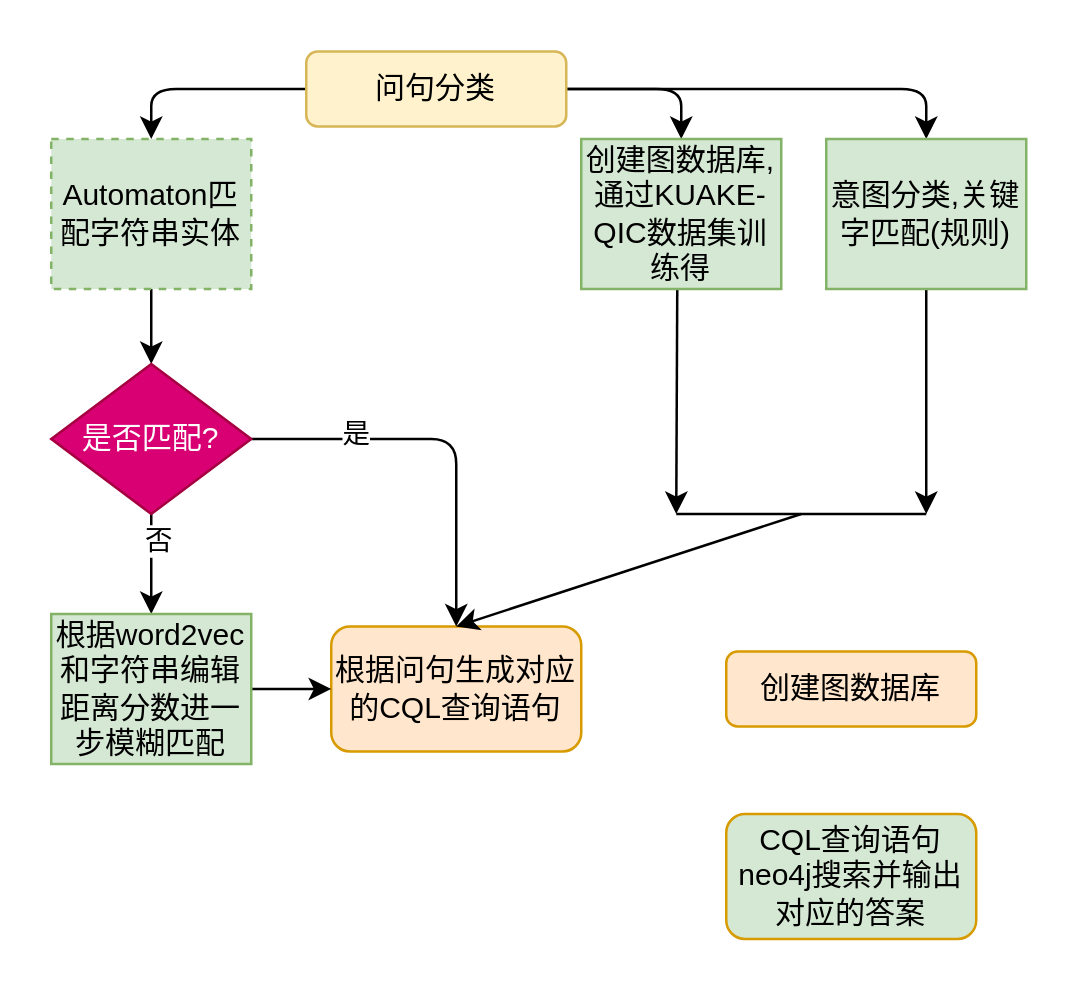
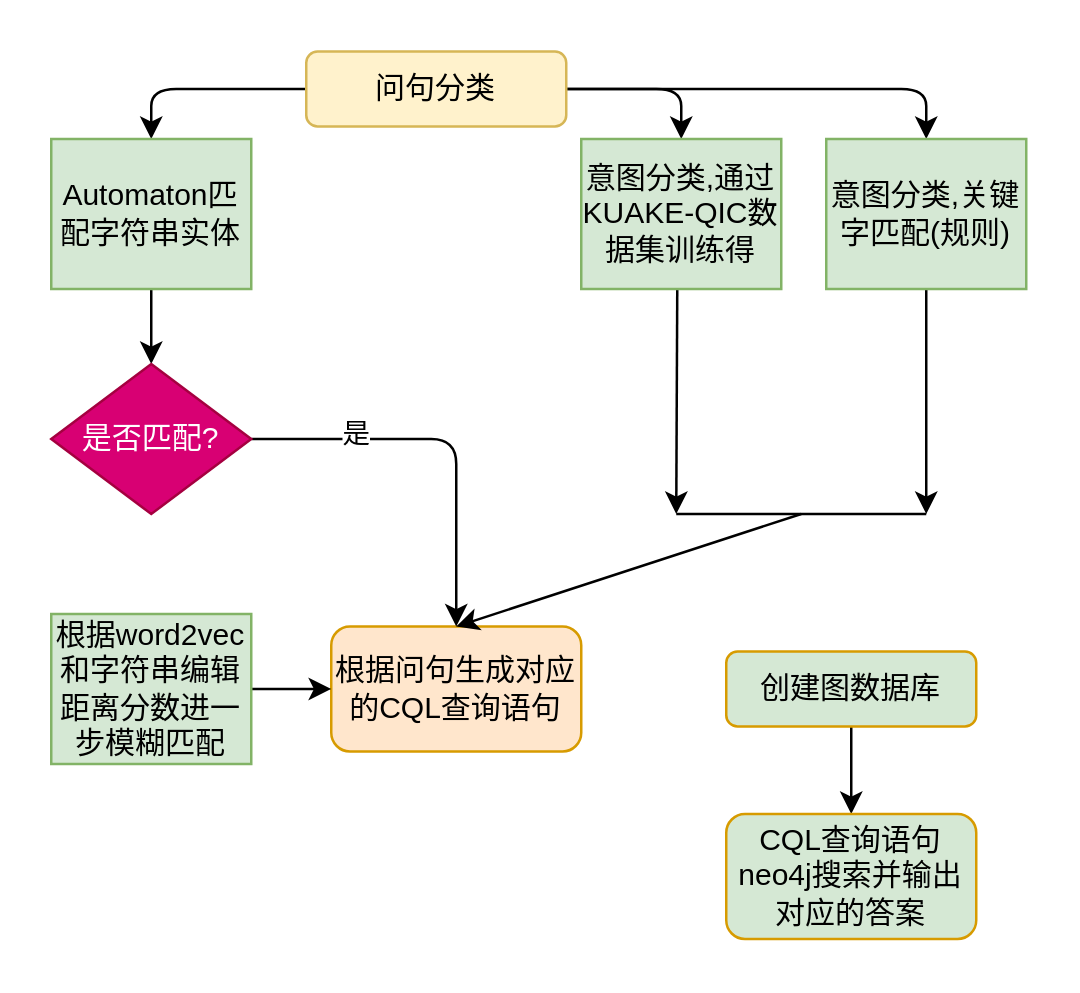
  <mxCell id="0" />
  <mxCell id="1" parent="0" />
- <mxCell id="3" value="创建图数据库" style="rounded=1;whiteSpace=wrap;html=1;fillColor=#ffe6cc;strokeColor=#d79b00;" parent="1" vertex="1"><mxGeometry x="290" y="260" width="100" height="30" as="geometry" /></mxCell>
+ <mxCell id="2" style="edgeStyle=none;html=1;exitX=0.5;exitY=1;exitDx=0;exitDy=0;" parent="1" source="3" target="9" edge="1"><mxGeometry relative="1" as="geometry" /></mxCell>
+ <mxCell id="3" value="创建图数据库" style="rounded=1;whiteSpace=wrap;html=1;fillColor=#d5e8d4;strokeColor=#d79b00;" parent="1" vertex="1"><mxGeometry x="290" y="260" width="100" height="30" as="geometry" /></mxCell>
  <mxCell id="4" style="edgeStyle=orthogonalEdgeStyle;html=1;entryX=0.5;entryY=0;entryDx=0;entryDy=0;" parent="1" source="7" target="15" edge="1"><mxGeometry relative="1" as="geometry" /></mxCell>
  <mxCell id="5" style="edgeStyle=orthogonalEdgeStyle;html=1;entryX=0.5;entryY=0;entryDx=0;entryDy=0;" parent="1" source="7" target="13" edge="1"><mxGeometry relative="1" as="geometry" /></mxCell>
  <mxCell id="6" style="edgeStyle=orthogonalEdgeStyle;html=1;entryX=0.5;entryY=0;entryDx=0;entryDy=0;exitX=1;exitY=0.5;exitDx=0;exitDy=0;" edge="1" parent="1" source="7" target="11"><mxGeometry relative="1" as="geometry" /></mxCell>
  <mxCell id="7" value="问句分类" style="rounded=1;whiteSpace=wrap;html=1;fillColor=#fff2cc;strokeColor=#d6b656;" parent="1" vertex="1"><mxGeometry x="122" y="20" width="104" height="30" as="geometry" /></mxCell>
  <mxCell id="8" value="根据问句生成对应的CQL查询语句" style="rounded=1;whiteSpace=wrap;html=1;fillColor=#ffe6cc;strokeColor=#d79b00;" parent="1" vertex="1"><mxGeometry x="132" y="250" width="100" height="50" as="geometry" /></mxCell>
  <mxCell id="9" value="CQL查询语句neo4j搜索并输出对应的答案" style="rounded=1;whiteSpace=wrap;html=1;fillColor=#d5e8d4;strokeColor=#d79b00;" parent="1" vertex="1"><mxGeometry x="290" y="325" width="100" height="50" as="geometry" /></mxCell>
  <mxCell id="10" style="edgeStyle=none;html=1;exitX=0.48;exitY=1.004;exitDx=0;exitDy=0;exitPerimeter=0;" parent="1" source="11" edge="1"><mxGeometry relative="1" as="geometry"><mxPoint x="270" as="targetPoint" y="205" /></mxGeometry></mxCell>
- <mxCell id="11" value="创建图数据库,通过KUAKE-QIC数据集训练得" style="whiteSpace=wrap;html=1;fillColor=#d5e8d4;strokeColor=#82b366;" parent="1" vertex="1"><mxGeometry x="232" y="55" width="80" height="60" as="geometry" /></mxCell>
+ <mxCell id="11" value="意图分类,通过KUAKE-QIC数据集训练得" style="whiteSpace=wrap;html=1;fillColor=#d5e8d4;strokeColor=#82b366;" parent="1" vertex="1"><mxGeometry x="232" y="55" width="80" height="60" as="geometry" /></mxCell>
  <mxCell id="12" style="edgeStyle=none;html=1;" parent="1" source="13" edge="1"><mxGeometry relative="1" as="geometry"><mxPoint x="370" as="targetPoint" y="205" /></mxGeometry></mxCell>
  <mxCell id="13" value="意图分类,关键字匹配(规则)" style="whiteSpace=wrap;html=1;fillColor=#d5e8d4;strokeColor=#82b366;" parent="1" vertex="1"><mxGeometry x="330" y="55" width="80" height="60" as="geometry" /></mxCell>
  <mxCell id="14" style="edgeStyle=elbowEdgeStyle;elbow=vertical;html=1;entryX=0.5;entryY=0;entryDx=0;entryDy=0;" parent="1" source="15" target="20" edge="1"><mxGeometry relative="1" as="geometry" /></mxCell>
- <mxCell id="15" value="Automaton匹配字符串实体" style="whiteSpace=wrap;html=1;fillColor=#d5e8d4;strokeColor=#82b366;dashed=1;" parent="1" vertex="1"><mxGeometry x="20" y="55" width="80" height="60" as="geometry" /></mxCell>
+ <mxCell id="15" value="Automaton匹配字符串实体" style="whiteSpace=wrap;html=1;fillColor=#d5e8d4;strokeColor=#82b366;" parent="1" vertex="1"><mxGeometry x="20" y="55" width="80" height="60" as="geometry" /></mxCell>
  <mxCell id="16" style="edgeStyle=orthogonalEdgeStyle;html=1;entryX=0.5;entryY=0;entryDx=0;entryDy=0;elbow=vertical;exitX=1;exitY=0.5;exitDx=0;exitDy=0;" parent="1" source="20" target="8" edge="1"><mxGeometry relative="1" as="geometry" /></mxCell>
  <mxCell id="17" value="是" style="edgeLabel;html=1;align=center;verticalAlign=middle;resizable=0;points=[];" parent="16" vertex="1" connectable="0"><mxGeometry x="-0.465" y="3" relative="1" as="geometry"><mxPoint x="-1" as="offset" /></mxGeometry></mxCell>
- <mxCell id="18" style="edgeStyle=none;html=1;entryX=0.5;entryY=0;entryDx=0;entryDy=0;elbow=vertical;" parent="1" source="20" target="24" edge="1"><mxGeometry relative="1" as="geometry" /></mxCell>
- <mxCell id="19" value="否" style="edgeLabel;html=1;align=center;verticalAlign=middle;resizable=0;points=[];" parent="18" vertex="1" connectable="0"><mxGeometry x="-0.519" y="2" relative="1" as="geometry"><mxPoint as="offset" /></mxGeometry></mxCell>
  <mxCell id="20" value="是否匹配?" style="rhombus;whiteSpace=wrap;html=1;fillColor=#d80073;fontColor=#ffffff;strokeColor=#A50040;" parent="1" vertex="1"><mxGeometry x="20" y="145" width="80" height="60" as="geometry" /></mxCell>
  <mxCell id="21" value="" style="endArrow=none;html=1;" parent="1" edge="1"><mxGeometry width="50" height="50" relative="1" as="geometry"><mxPoint x="270" as="sourcePoint" y="205" /><mxPoint x="370" as="targetPoint" y="205" /></mxGeometry></mxCell>
  <mxCell id="22" value="" style="endArrow=classic;html=1;elbow=vertical;entryX=0.5;entryY=0;entryDx=0;entryDy=0;" parent="1" target="8" edge="1"><mxGeometry width="50" height="50" relative="1" as="geometry"><mxPoint x="320" as="sourcePoint" y="205" /><mxPoint x="490" y="145" as="targetPoint" /></mxGeometry></mxCell>
  <mxCell id="23" style="edgeStyle=none;html=1;entryX=0;entryY=0.5;entryDx=0;entryDy=0;elbow=vertical;" parent="1" source="24" target="8" edge="1"><mxGeometry relative="1" as="geometry" /></mxCell>
  <mxCell id="24" value="根据word2vec和字符串编辑距离分数进一步模糊匹配" style="whiteSpace=wrap;html=1;fillColor=#d5e8d4;strokeColor=#82b366;" parent="1" vertex="1"><mxGeometry x="20" y="245" width="80" height="60" as="geometry" /></mxCell>
